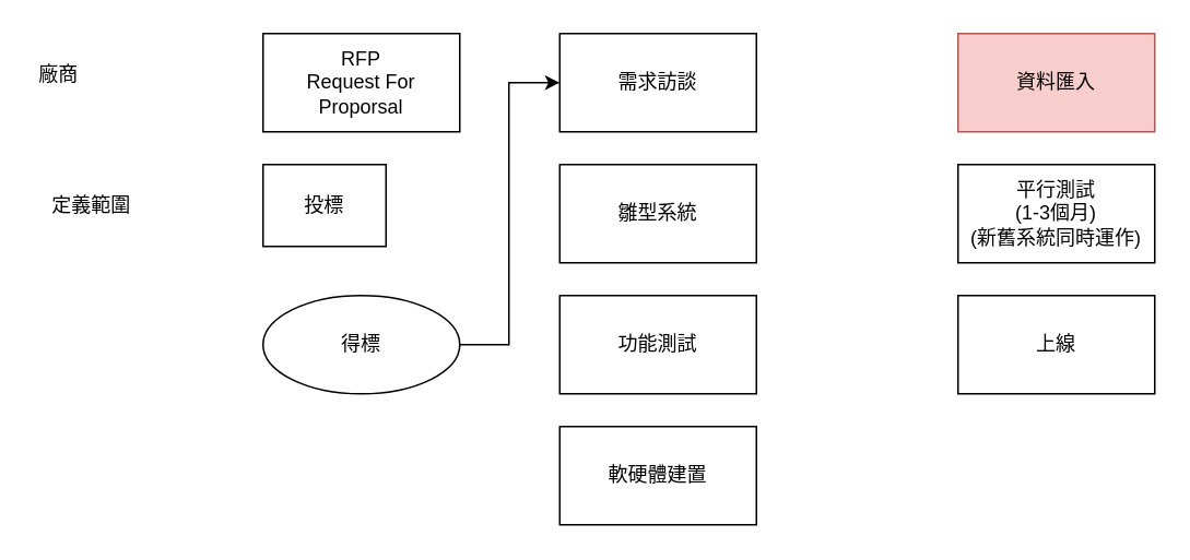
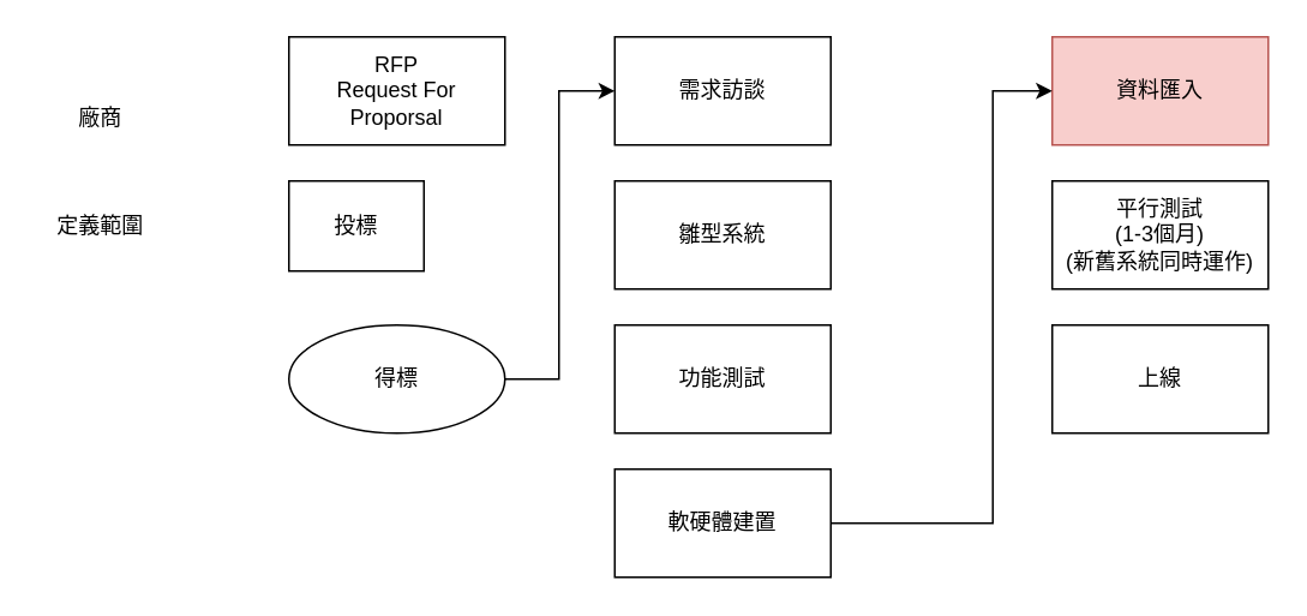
  <mxCell id="0" />
  <mxCell id="1" parent="0" />
  <mxCell id="2" value="&lt;div&gt;RFP&lt;/div&gt;&lt;div&gt;Request For Proporsal&lt;/div&gt;" style="rounded=0;whiteSpace=wrap;html=1;" vertex="1" parent="1"><mxGeometry x="160" y="20" width="120" height="60" as="geometry" /></mxCell>
  <mxCell id="3" value="投標" style="rounded=0;whiteSpace=wrap;html=1;" vertex="1" parent="1"><mxGeometry x="160" y="100" width="75" height="50" as="geometry" /></mxCell>
  <mxCell id="4" value="得標" style="ellipse;whiteSpace=wrap;html=1;" vertex="1" parent="1"><mxGeometry x="160" y="180" width="120" height="60" as="geometry" /></mxCell>
  <mxCell id="5" value="需求訪談" style="rounded=0;whiteSpace=wrap;html=1;" vertex="1" parent="1"><mxGeometry x="341" y="20" width="120" height="60" as="geometry" /></mxCell>
  <mxCell id="6" value="雛型系統" style="rounded=0;whiteSpace=wrap;html=1;" vertex="1" parent="1"><mxGeometry x="341" y="100" width="120" height="60" as="geometry" /></mxCell>
  <mxCell id="7" value="功能測試" style="rounded=0;whiteSpace=wrap;html=1;" vertex="1" parent="1"><mxGeometry x="341" y="180" width="120" height="60" as="geometry" /></mxCell>
  <mxCell id="8" value="軟硬體建置" style="rounded=0;whiteSpace=wrap;html=1;" vertex="1" parent="1"><mxGeometry x="341" y="260" width="120" height="60" as="geometry" /></mxCell>
  <mxCell id="9" value="資料匯入" style="rounded=0;whiteSpace=wrap;html=1;fillColor=#f8cecc;strokeColor=#b85450;" vertex="1" parent="1"><mxGeometry x="584" y="20" width="120" height="60" as="geometry" /></mxCell>
  <mxCell id="10" value="&lt;div&gt;平行測試&lt;/div&gt;&lt;div&gt;(1-3個月)&lt;/div&gt;&lt;div&gt;(新舊系統同時運作)&lt;/div&gt;" style="rounded=0;whiteSpace=wrap;html=1;" vertex="1" parent="1"><mxGeometry x="584" y="100" width="120" height="60" as="geometry" /></mxCell>
  <mxCell id="11" value="上線" style="rounded=0;whiteSpace=wrap;html=1;" vertex="1" parent="1"><mxGeometry x="584" y="180" width="120" height="60" as="geometry" /></mxCell>
  <mxCell id="12" value="" style="endArrow=classic;html=1;rounded=0;exitX=1;exitY=0.5;exitDx=0;exitDy=0;entryX=0;entryY=0.5;entryDx=0;entryDy=0;" edge="1" parent="1" source="4" target="5"><mxGeometry width="50" height="50" relative="1" as="geometry"><mxPoint x="590" y="360" as="sourcePoint" /><mxPoint x="640" y="310" as="targetPoint" /><Array as="points"><mxPoint x="310" y="210" /><mxPoint x="310" y="50" /></Array></mxGeometry></mxCell>
- <mxCell id="14" value="廠商" style="text;html=1;align=center;verticalAlign=middle;resizable=0;points=[];autosize=1;strokeColor=none;fillColor=none;" vertex="1" parent="1"><mxGeometry x="10" y="30" width="50" height="30" as="geometry" /></mxCell>
+ <mxCell id="13" value="" style="endArrow=classic;html=1;rounded=0;exitX=1;exitY=0.5;exitDx=0;exitDy=0;entryX=0;entryY=0.5;entryDx=0;entryDy=0;" edge="1" parent="1" source="8" target="9"><mxGeometry width="50" height="50" relative="1" as="geometry"><mxPoint x="601" y="360" as="sourcePoint" /><mxPoint x="651" y="310" as="targetPoint" /><Array as="points"><mxPoint x="551" y="290" /><mxPoint x="551" y="50" /></Array></mxGeometry></mxCell>
+ <mxCell id="14" value="廠商" style="text;html=1;align=center;verticalAlign=middle;resizable=0;points=[];autosize=1;strokeColor=none;fillColor=none;" vertex="1" parent="1"><mxGeometry x="30" y="50" width="50" height="30" as="geometry" /></mxCell>
  <mxCell id="15" value="定義範圍" style="text;html=1;align=center;verticalAlign=middle;resizable=0;points=[];autosize=1;strokeColor=none;fillColor=none;" vertex="1" parent="1"><mxGeometry x="20" y="110" width="70" height="30" as="geometry" /></mxCell>
